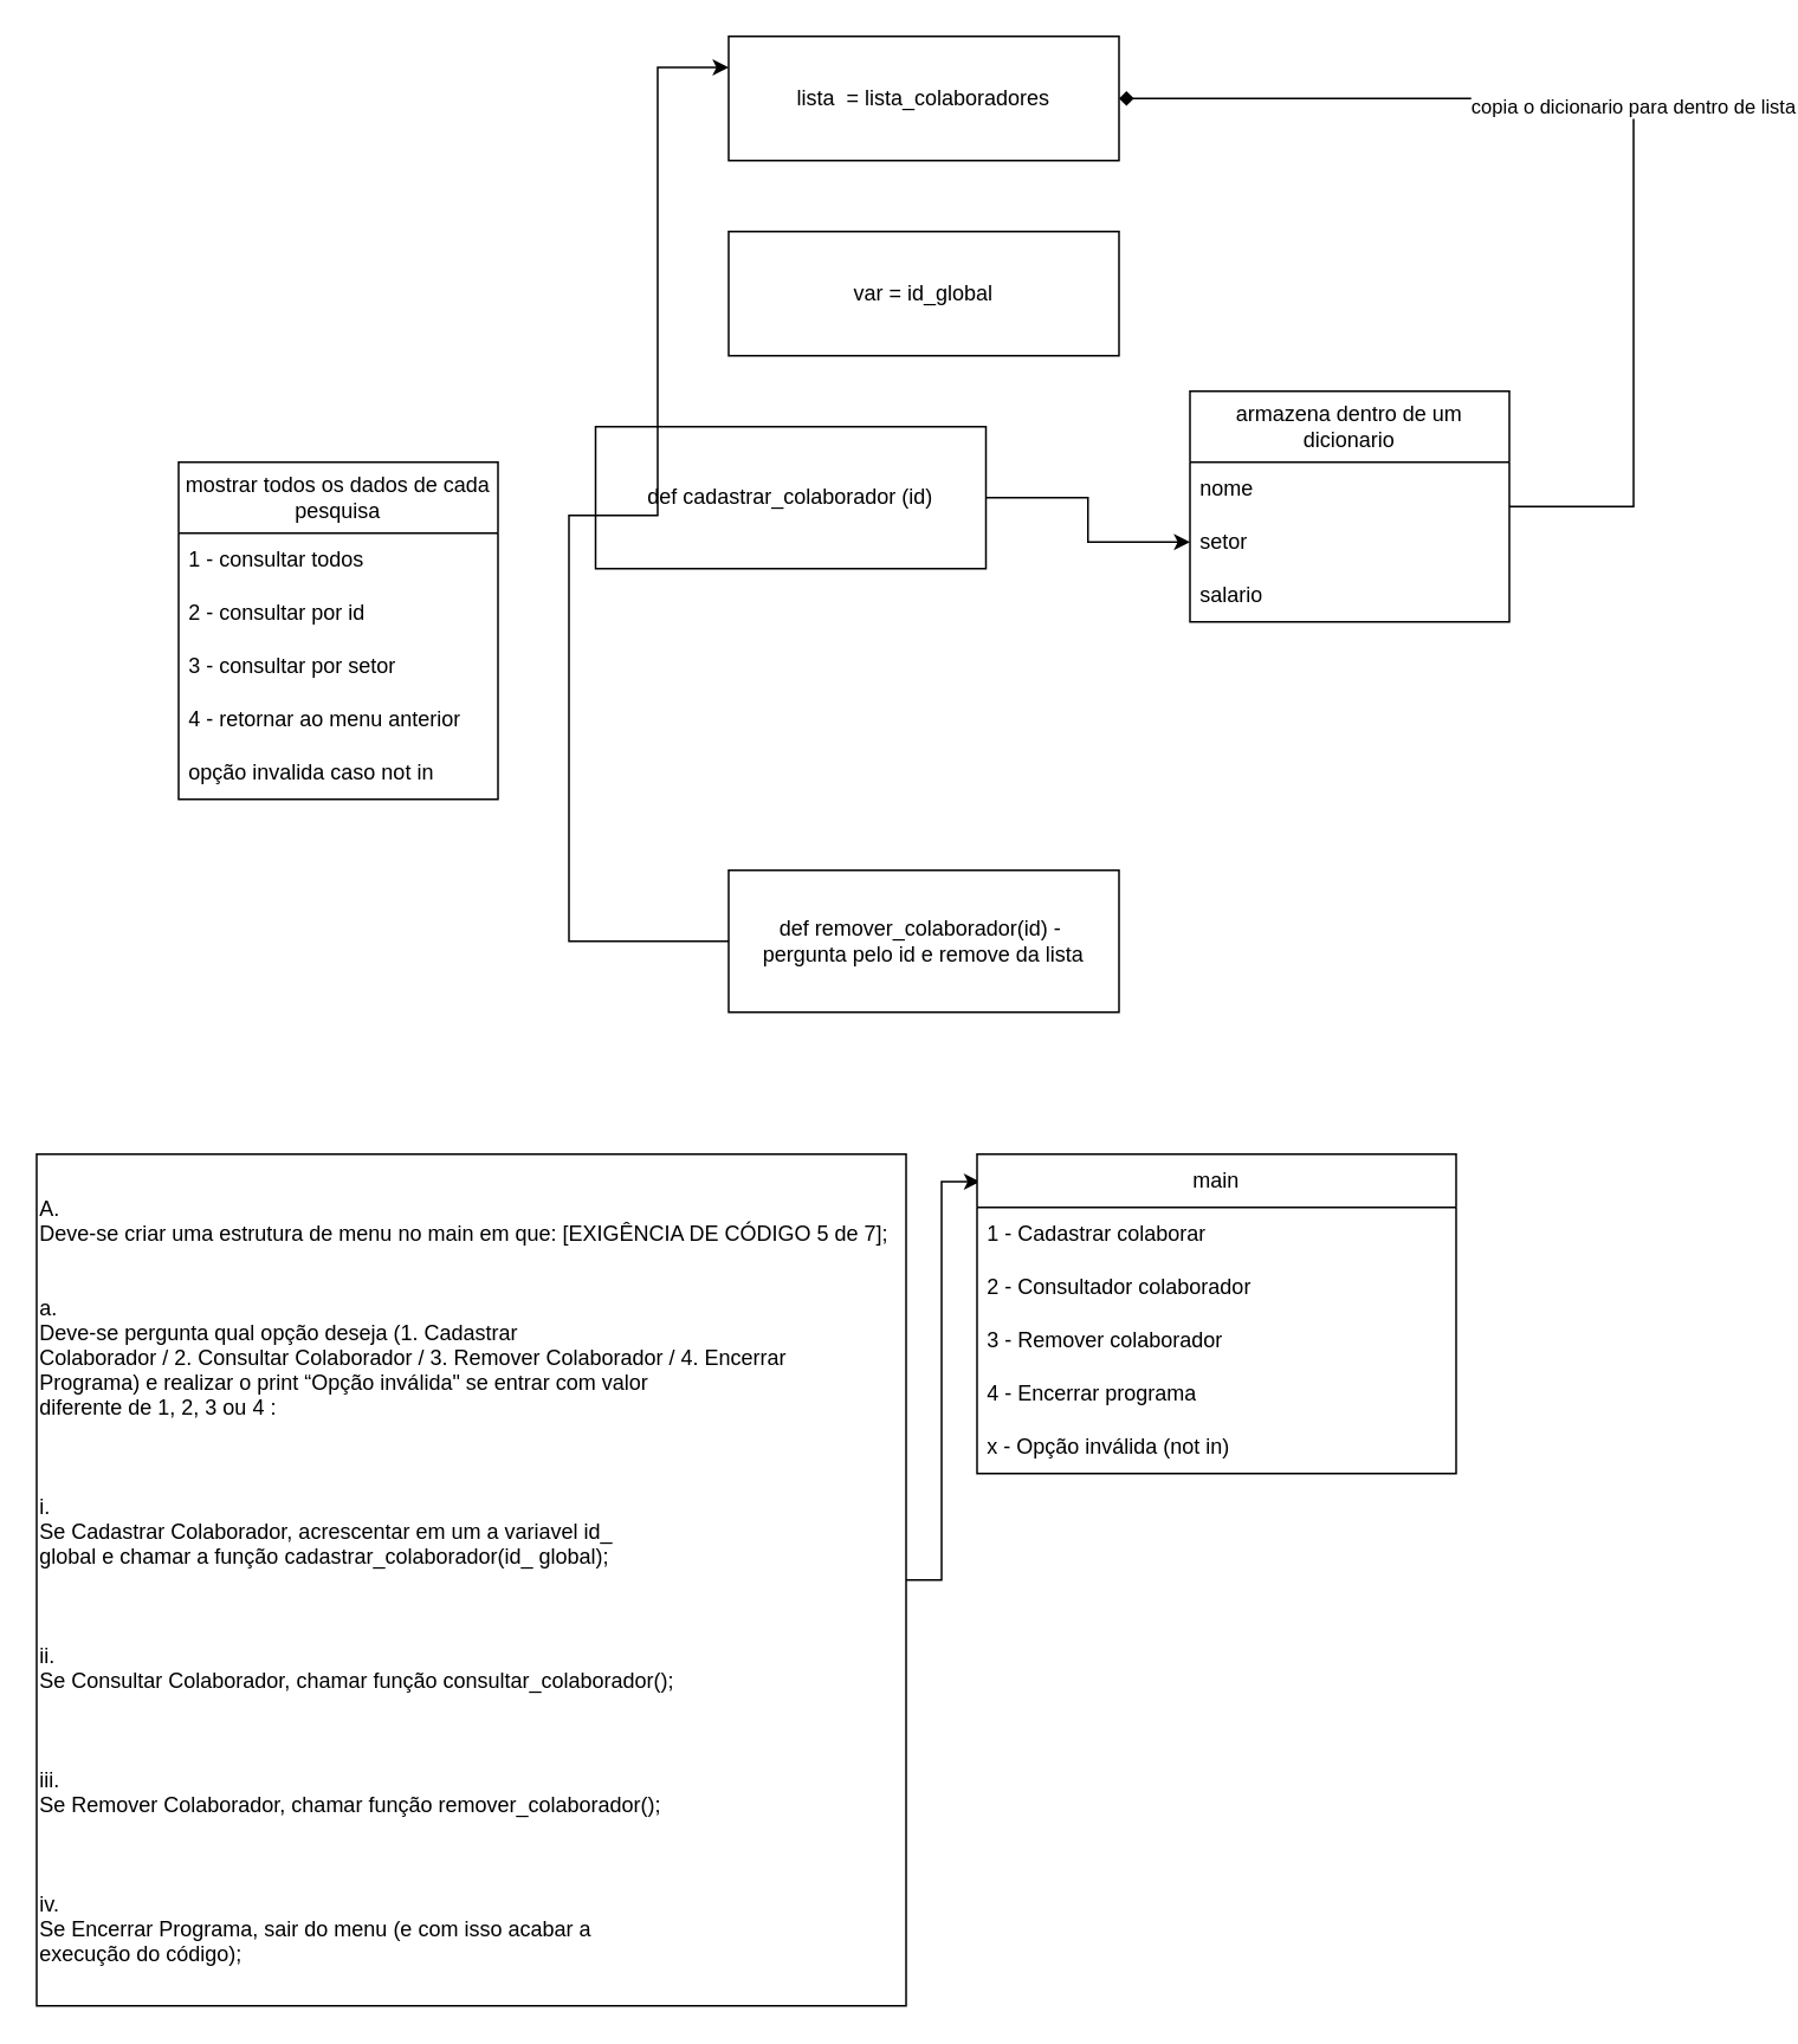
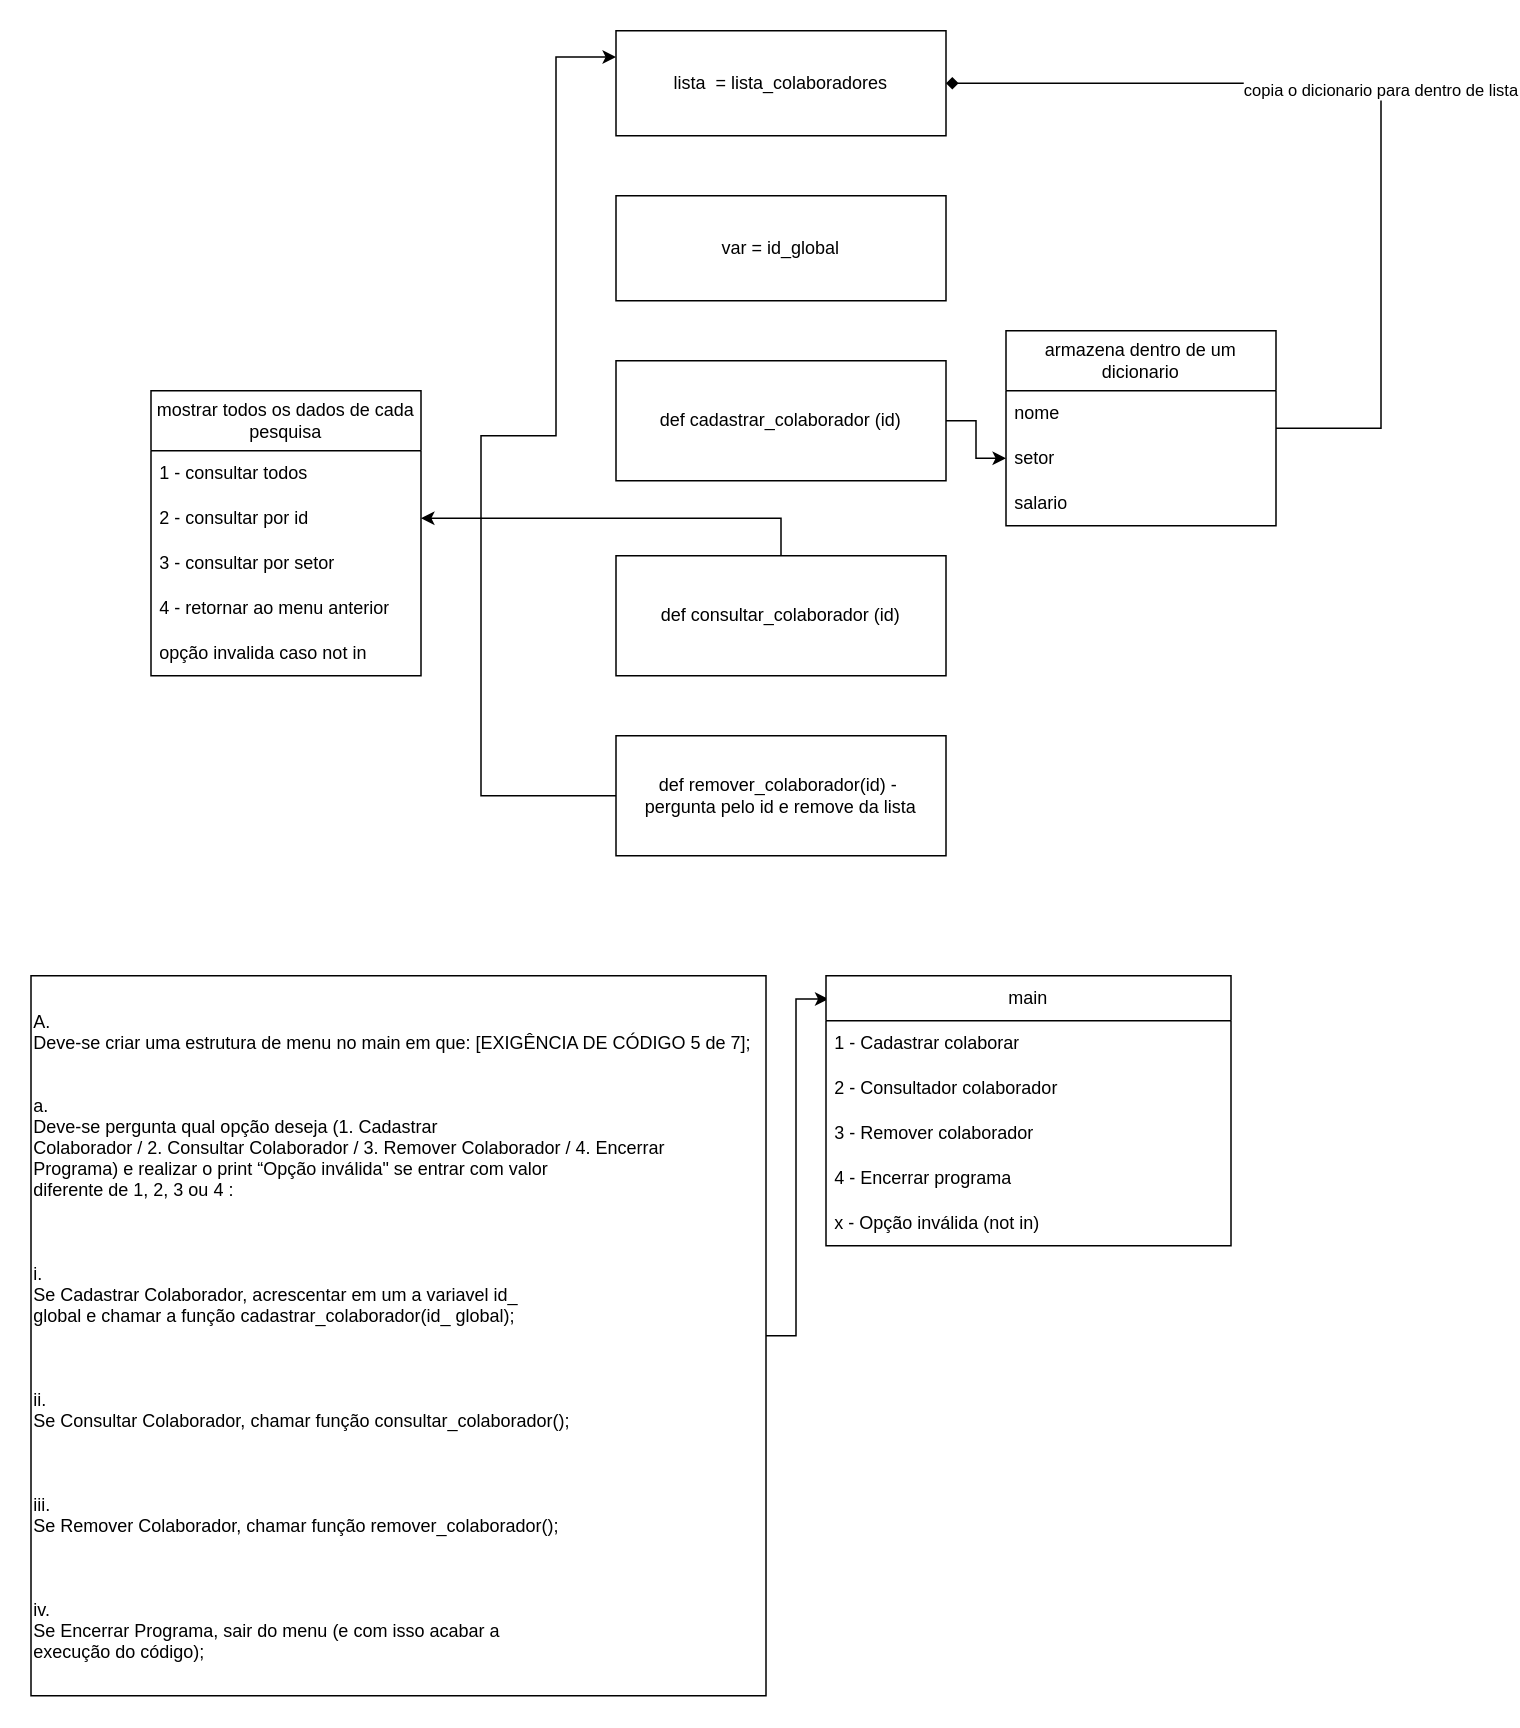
  <mxCell id="0" />
  <mxCell id="1" parent="0" />
  <mxCell id="2" value="lista&amp;nbsp; = lista_colaboradores" style="rounded=0;whiteSpace=wrap;html=1;" vertex="1" parent="1"><mxGeometry x="410" y="20" width="220" height="70" as="geometry" /></mxCell>
  <mxCell id="3" value="var = id_global" style="rounded=0;whiteSpace=wrap;html=1;" vertex="1" parent="1"><mxGeometry x="410" y="130" width="220" height="70" as="geometry" /></mxCell>
  <mxCell id="4" value="" style="edgeStyle=orthogonalEdgeStyle;rounded=0;orthogonalLoop=1;jettySize=auto;html=1;" edge="1" parent="1" source="5" target="9"><mxGeometry relative="1" as="geometry" /></mxCell>
- <mxCell id="5" value="def cadastrar_colaborador (id)" style="rounded=0;whiteSpace=wrap;html=1;" vertex="1" parent="1"><mxGeometry x="335" y="240" width="220" height="80" as="geometry" /></mxCell>
+ <mxCell id="5" value="def cadastrar_colaborador (id)" style="rounded=0;whiteSpace=wrap;html=1;" vertex="1" parent="1"><mxGeometry x="410" y="240" width="220" height="80" as="geometry" /></mxCell>
  <mxCell id="6" value="copia o dicionario para dentro de lista" style="edgeStyle=orthogonalEdgeStyle;rounded=0;orthogonalLoop=1;jettySize=auto;html=1;entryX=1;entryY=0.5;entryDx=0;entryDy=0;endArrow=diamond;" edge="1" parent="1" source="7" target="2"><mxGeometry relative="1" as="geometry"><Array as="points"><mxPoint x="920" y="285" /><mxPoint x="920" y="55" /></Array></mxGeometry></mxCell>
  <mxCell id="7" value="armazena dentro de um dicionario" style="swimlane;fontStyle=0;childLayout=stackLayout;horizontal=1;startSize=40;horizontalStack=0;resizeParent=1;resizeParentMax=0;resizeLast=0;collapsible=1;marginBottom=0;whiteSpace=wrap;html=1;" vertex="1" parent="1"><mxGeometry x="670" y="220" width="180" height="130" as="geometry"><mxRectangle x="390" y="270" width="230" height="30" as="alternateBounds" /></mxGeometry></mxCell>
  <mxCell id="8" value="nome" style="text;strokeColor=none;fillColor=none;align=left;verticalAlign=middle;spacingLeft=4;spacingRight=4;overflow=hidden;points=[[0,0.5],[1,0.5]];portConstraint=eastwest;rotatable=0;whiteSpace=wrap;html=1;" vertex="1" parent="7"><mxGeometry y="40" width="180" height="30" as="geometry" /></mxCell>
  <mxCell id="9" value="setor" style="text;strokeColor=none;fillColor=none;align=left;verticalAlign=middle;spacingLeft=4;spacingRight=4;overflow=hidden;points=[[0,0.5],[1,0.5]];portConstraint=eastwest;rotatable=0;whiteSpace=wrap;html=1;" vertex="1" parent="7"><mxGeometry y="70" width="180" height="30" as="geometry" /></mxCell>
  <mxCell id="10" value="salario" style="text;strokeColor=none;fillColor=none;align=left;verticalAlign=middle;spacingLeft=4;spacingRight=4;overflow=hidden;points=[[0,0.5],[1,0.5]];portConstraint=eastwest;rotatable=0;whiteSpace=wrap;html=1;" vertex="1" parent="7"><mxGeometry y="100" width="180" height="30" as="geometry" /></mxCell>
+ <mxCell id="11" value="" style="edgeStyle=orthogonalEdgeStyle;rounded=0;orthogonalLoop=1;jettySize=auto;html=1;" edge="1" parent="1" source="12" target="15"><mxGeometry relative="1" as="geometry" /></mxCell>
+ <mxCell id="12" value="def consultar_colaborador (id)" style="rounded=0;whiteSpace=wrap;html=1;" vertex="1" parent="1"><mxGeometry x="410" y="370" width="220" height="80" as="geometry" /></mxCell>
  <mxCell id="13" value="mostrar todos os dados de cada pesquisa" style="swimlane;fontStyle=0;childLayout=stackLayout;horizontal=1;startSize=40;horizontalStack=0;resizeParent=1;resizeParentMax=0;resizeLast=0;collapsible=1;marginBottom=0;whiteSpace=wrap;html=1;" vertex="1" parent="1"><mxGeometry x="100" y="260" width="180" height="190" as="geometry" /></mxCell>
  <mxCell id="14" value="1 - consultar todos" style="text;strokeColor=none;fillColor=none;align=left;verticalAlign=middle;spacingLeft=4;spacingRight=4;overflow=hidden;points=[[0,0.5],[1,0.5]];portConstraint=eastwest;rotatable=0;whiteSpace=wrap;html=1;" vertex="1" parent="13"><mxGeometry y="40" width="180" height="30" as="geometry" /></mxCell>
  <mxCell id="15" value="2 - consultar por id" style="text;strokeColor=none;fillColor=none;align=left;verticalAlign=middle;spacingLeft=4;spacingRight=4;overflow=hidden;points=[[0,0.5],[1,0.5]];portConstraint=eastwest;rotatable=0;whiteSpace=wrap;html=1;" vertex="1" parent="13"><mxGeometry y="70" width="180" height="30" as="geometry" /></mxCell>
  <mxCell id="16" value="3 - consultar por setor" style="text;strokeColor=none;fillColor=none;align=left;verticalAlign=middle;spacingLeft=4;spacingRight=4;overflow=hidden;points=[[0,0.5],[1,0.5]];portConstraint=eastwest;rotatable=0;whiteSpace=wrap;html=1;" vertex="1" parent="13"><mxGeometry y="100" width="180" height="30" as="geometry" /></mxCell>
  <mxCell id="17" value="4 - retornar ao menu anterior" style="text;strokeColor=none;fillColor=none;align=left;verticalAlign=middle;spacingLeft=4;spacingRight=4;overflow=hidden;points=[[0,0.5],[1,0.5]];portConstraint=eastwest;rotatable=0;whiteSpace=wrap;html=1;" vertex="1" parent="13"><mxGeometry y="130" width="180" height="30" as="geometry" /></mxCell>
  <mxCell id="18" value="opção invalida caso not in" style="text;strokeColor=none;fillColor=none;align=left;verticalAlign=middle;spacingLeft=4;spacingRight=4;overflow=hidden;points=[[0,0.5],[1,0.5]];portConstraint=eastwest;rotatable=0;whiteSpace=wrap;html=1;" vertex="1" parent="13"><mxGeometry y="160" width="180" height="30" as="geometry" /></mxCell>
  <mxCell id="19" style="edgeStyle=orthogonalEdgeStyle;rounded=0;orthogonalLoop=1;jettySize=auto;html=1;entryX=0;entryY=0.25;entryDx=0;entryDy=0;" edge="1" parent="1" source="20" target="2"><mxGeometry relative="1" as="geometry"><Array as="points"><mxPoint x="320" y="530" /><mxPoint x="320" y="290" /><mxPoint x="370" y="290" /><mxPoint x="370" y="38" /></Array></mxGeometry></mxCell>
  <mxCell id="20" value="def remover_colaborador(id) -&amp;nbsp;&lt;br&gt;pergunta pelo id e remove da lista" style="rounded=0;whiteSpace=wrap;html=1;" vertex="1" parent="1"><mxGeometry x="410" y="490" width="220" height="80" as="geometry" /></mxCell>
  <mxCell id="21" style="edgeStyle=orthogonalEdgeStyle;rounded=0;orthogonalLoop=1;jettySize=auto;html=1;entryX=0.006;entryY=0.086;entryDx=0;entryDy=0;entryPerimeter=0;" edge="1" parent="1" source="22" target="23"><mxGeometry relative="1" as="geometry" /></mxCell>
  <mxCell id="22" value="A.      &#10;Deve-se criar uma estrutura de menu no main em que: [EXIGÊNCIA DE CÓDIGO 5 de 7];&#10;&#10;&#10;a.    &#10;Deve-se pergunta qual opção deseja (1. Cadastrar&#10;Colaborador / 2. Consultar Colaborador / 3. Remover Colaborador / 4. Encerrar&#10;Programa) e realizar o print “Opção inválida&quot; se entrar com valor&#10;diferente de 1, 2, 3 ou 4 :&#10;&#10;&#10;                                                            &#10;i.     &#10;Se Cadastrar Colaborador, acrescentar em um a variavel id_&#10;global e chamar a função cadastrar_colaborador(id_ global);&#10;&#10;&#10;                                                          &#10;ii.     &#10;Se Consultar Colaborador, chamar função consultar_colaborador();&#10;&#10;&#10;                                                       &#10;iii.     &#10;Se Remover Colaborador, chamar função remover_colaborador();&#10;&#10;&#10;                                                       &#10;iv.     &#10;Se Encerrar Programa, sair do menu (e com isso acabar a&#10;execução do código);" style="rounded=0;align=left;textDirection=ltr;" vertex="1" parent="1"><mxGeometry x="20" y="650" width="490" height="480" as="geometry" /></mxCell>
  <mxCell id="23" value="main" style="swimlane;fontStyle=0;childLayout=stackLayout;horizontal=1;startSize=30;horizontalStack=0;resizeParent=1;resizeParentMax=0;resizeLast=0;collapsible=1;marginBottom=0;whiteSpace=wrap;html=1;" vertex="1" parent="1"><mxGeometry x="550" y="650" width="270" height="180" as="geometry" /></mxCell>
  <mxCell id="24" value="1 - Cadastrar colaborar" style="text;strokeColor=none;fillColor=none;align=left;verticalAlign=middle;spacingLeft=4;spacingRight=4;overflow=hidden;points=[[0,0.5],[1,0.5]];portConstraint=eastwest;rotatable=0;whiteSpace=wrap;html=1;" vertex="1" parent="23"><mxGeometry y="30" width="270" height="30" as="geometry" /></mxCell>
  <mxCell id="25" value="2 - Consultador colaborador" style="text;strokeColor=none;fillColor=none;align=left;verticalAlign=middle;spacingLeft=4;spacingRight=4;overflow=hidden;points=[[0,0.5],[1,0.5]];portConstraint=eastwest;rotatable=0;whiteSpace=wrap;html=1;" vertex="1" parent="23"><mxGeometry y="60" width="270" height="30" as="geometry" /></mxCell>
  <mxCell id="26" value="3 - Remover colaborador" style="text;strokeColor=none;fillColor=none;align=left;verticalAlign=middle;spacingLeft=4;spacingRight=4;overflow=hidden;points=[[0,0.5],[1,0.5]];portConstraint=eastwest;rotatable=0;whiteSpace=wrap;html=1;" vertex="1" parent="23"><mxGeometry y="90" width="270" height="30" as="geometry" /></mxCell>
  <mxCell id="27" value="4 - Encerrar programa" style="text;strokeColor=none;fillColor=none;align=left;verticalAlign=middle;spacingLeft=4;spacingRight=4;overflow=hidden;points=[[0,0.5],[1,0.5]];portConstraint=eastwest;rotatable=0;whiteSpace=wrap;html=1;" vertex="1" parent="23"><mxGeometry y="120" width="270" height="30" as="geometry" /></mxCell>
  <mxCell id="28" value="x - Opção inválida (not in)" style="text;strokeColor=none;fillColor=none;align=left;verticalAlign=middle;spacingLeft=4;spacingRight=4;overflow=hidden;points=[[0,0.5],[1,0.5]];portConstraint=eastwest;rotatable=0;whiteSpace=wrap;html=1;" vertex="1" parent="23"><mxGeometry y="150" width="270" height="30" as="geometry" /></mxCell>
